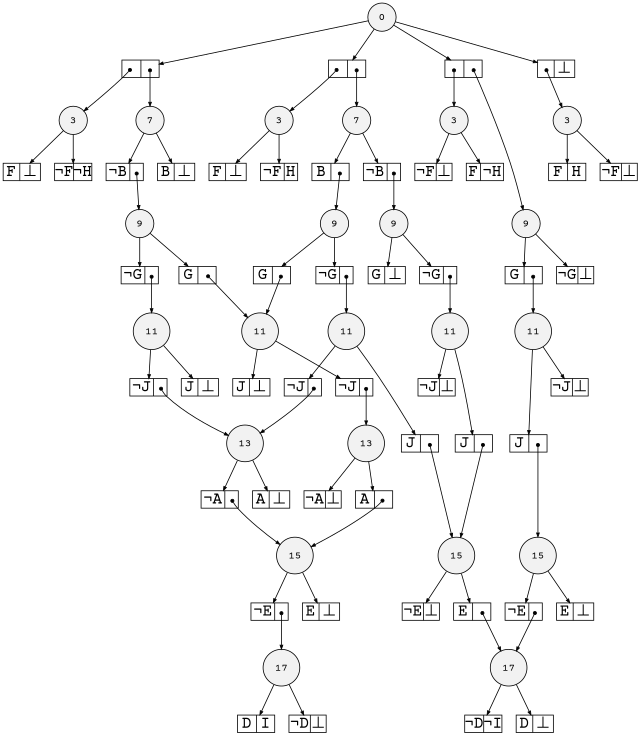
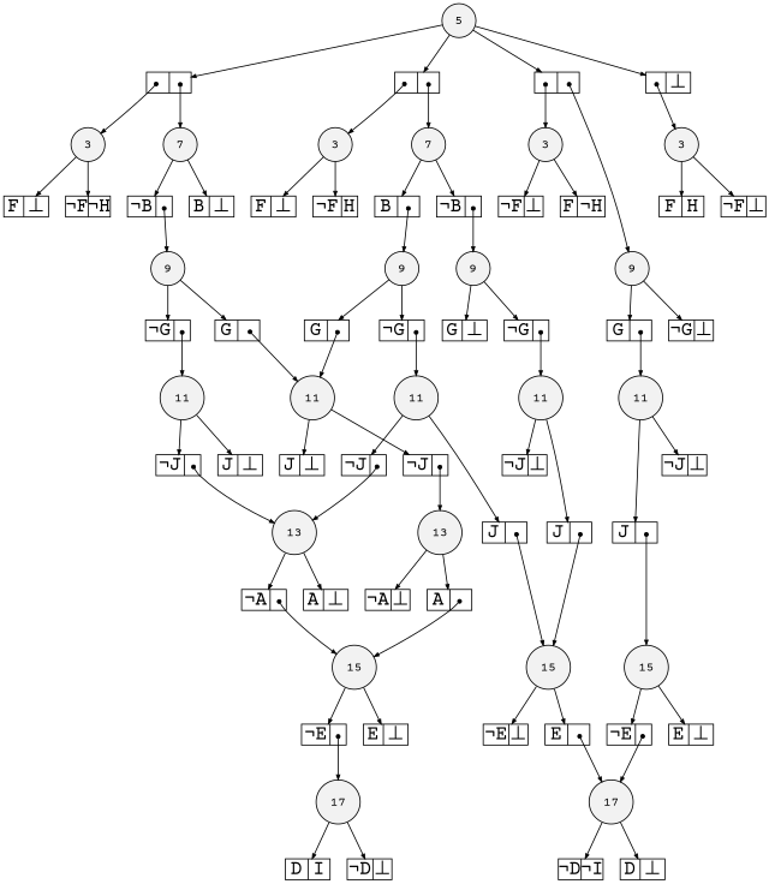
  digraph {
    fontname="Courier Prime"
    node [fillcolor=white shape=record style=filled fontname="Courier Prime" fixedsize=true fontsize=20]
    edge [arrowsize=.50 fontname="Courier Prime"]
    n1 [fillcolor=gray95 height=.25 label=17 shape=circle width=.25 fixedsize="" fontsize=""]
    n2 [fillcolor=gray95 height=.25 label=17 shape=circle width=.25 fixedsize="" fontsize=""]
    n3 [fillcolor=gray95 height=.25 label=15 shape=circle width=.25 fixedsize="" fontsize=""]
    n4 [fillcolor=gray95 height=.25 label=15 shape=circle width=.25 fixedsize="" fontsize=""]
    n5 [fillcolor=gray95 height=.25 label=15 shape=circle width=.25 fixedsize="" fontsize=""]
    n6 [fillcolor=gray95 height=.25 label=13 shape=circle width=.25 fixedsize="" fontsize=""]
    n7 [fillcolor=gray95 height=.25 label=13 shape=circle width=.25 fixedsize="" fontsize=""]
    n8 [fillcolor=gray95 height=.25 label=11 shape=circle width=.25 fixedsize="" fontsize=""]
    n9 [fillcolor=gray95 height=.25 label=11 shape=circle width=.25 fixedsize="" fontsize=""]
    n10 [fillcolor=gray95 height=.25 label=11 shape=circle width=.25 fixedsize="" fontsize=""]
    n11 [fillcolor=gray95 height=.25 label=11 shape=circle width=.25 fixedsize="" fontsize=""]
    n12 [fillcolor=gray95 height=.25 label=11 shape=circle width=.25 fixedsize="" fontsize=""]
    n13 [fillcolor=gray95 height=.25 label=9 shape=circle width=.25 fixedsize="" fontsize=""]
    n14 [fillcolor=gray95 height=.25 label=9 shape=circle width=.25 fixedsize="" fontsize=""]
    n15 [fillcolor=gray95 height=.25 label=9 shape=circle width=.25 fixedsize="" fontsize=""]
    n16 [fillcolor=gray95 height=.25 label=9 shape=circle width=.25 fixedsize="" fontsize=""]
    n17 [fillcolor=gray95 height=.25 label=7 shape=circle width=.25 fixedsize="" fontsize=""]
    n18 [fillcolor=gray95 height=.25 label=7 shape=circle width=.25 fixedsize="" fontsize=""]
-   n19 [fillcolor=gray95 height=.25 label=0 shape=circle width=.25 fixedsize="" fontsize=""]
+   n19 [fillcolor=gray95 height=.25 label=5 shape=circle width=.25 fixedsize="" fontsize=""]
    n20 [fillcolor=gray95 height=.25 label=3 shape=circle width=.25 fixedsize="" fontsize=""]
    n21 [fillcolor=gray95 height=.25 label=3 shape=circle width=.25 fixedsize="" fontsize=""]
    n22 [fillcolor=gray95 height=.25 label=3 shape=circle width=.25 fixedsize="" fontsize=""]
    n23 [fillcolor=gray95 height=.25 label=3 shape=circle width=.25 fixedsize="" fontsize=""]
    n24 [height=.30 label="<L>D|<R>I" width=.65]
    n25 [height=.30 label="<L>&not;D|<R>&#8869;" width=.65]
    n26 [height=.30 label="<L>&not;D|<R>&not;I" width=.65]
    n27 [height=.30 label="<L>D|<R>&#8869;" width=.65]
    n28 [height=.30 label="<L>&not;E|<R>" width=.65]
    n29 [height=.30 label="<L>E|<R>&#8869;" width=.65]
    n30 [height=.30 label="<L>E|<R>" width=.65]
    n31 [height=.30 label="<L>&not;E|<R>&#8869;" width=.65]
    n32 [height=.30 label="<L>&not;E|<R>" width=.65]
    n33 [height=.30 label="<L>E|<R>&#8869;" width=.65]
    n34 [height=.30 label="<L>&not;A|<R>" width=.65]
    n35 [height=.30 label="<L>A|<R>&#8869;" width=.65]
    n36 [height=.30 label="<L>A|<R>" width=.65]
    n37 [height=.30 label="<L>&not;A|<R>&#8869;" width=.65]
    n38 [height=.30 label="<L>&not;J|<R>" width=.65]
    n39 [height=.30 label="<L>J|<R>&#8869;" width=.65]
    n40 [height=.30 label="<L>&not;J|<R>" width=.65]
    n41 [height=.30 label="<L>J|<R>&#8869;" width=.65]
    n42 [height=.30 label="<L>&not;J|<R>" width=.65]
    n43 [height=.30 label="<L>J|<R>" width=.65]
    n44 [height=.30 label="<L>J|<R>" width=.65]
    n45 [height=.30 label="<L>&not;J|<R>&#8869;" width=.65]
    n46 [height=.30 label="<L>J|<R>" width=.65]
    n47 [height=.30 label="<L>&not;J|<R>&#8869;" width=.65]
    n48 [height=.30 label="<L>&not;G|<R>" width=.65]
    n49 [height=.30 label="<L>G|<R>" width=.65]
    n50 [height=.30 label="<L>&not;G|<R>" width=.65]
    n51 [height=.30 label="<L>G|<R>" width=.65]
    n52 [height=.30 label="<L>&not;G|<R>" width=.65]
    n53 [height=.30 label="<L>G|<R>&#8869;" width=.65]
    n54 [height=.30 label="<L>G|<R>" width=.65]
    n55 [height=.30 label="<L>&not;G|<R>&#8869;" width=.65]
    n56 [height=.30 label="<L>&not;B|<R>" width=.65]
    n57 [height=.30 label="<L>B|<R>&#8869;" width=.65]
    n58 [height=.30 label="<L>B|<R>" width=.65]
    n59 [height=.30 label="<L>&not;B|<R>" width=.65]
    n60 [height=.30 label="<L>|<R>" width=.65]
    n61 [height=.30 label="<L>|<R>" width=.65]
    n62 [height=.30 label="<L>|<R>" width=.65]
    n63 [height=.30 label="<L>|<R>&#8869;" width=.65]
    n64 [height=.30 label="<L>&not;F|<R>&not;H" width=.65]
    n65 [height=.30 label="<L>F|<R>&#8869;" width=.65]
    n66 [height=.30 label="<L>&not;F|<R>H" width=.65]
    n67 [height=.30 label="<L>F|<R>&#8869;" width=.65]
    n68 [height=.30 label="<L>F|<R>&not;H" width=.65]
    n69 [height=.30 label="<L>&not;F|<R>&#8869;" width=.65]
    n70 [height=.30 label="<L>F|<R>H" width=.65]
    n71 [height=.30 label="<L>&not;F|<R>&#8869;" width=.65]
    subgraph sub_1 {
      rank=same
      n1
      n2
    }
    subgraph sub_2 {
      rank=same
      n3
      n4
      n5
    }
    subgraph sub_3 {
      rank=same
      n6
      n7
    }
    subgraph sub_4 {
      rank=same
      n8
      n9
      n10
      n11
      n12
    }
    subgraph sub_5 {
      rank=same
      n13
      n14
      n15
      n16
    }
    subgraph sub_6 {
      rank=same
      n17
      n18
    }
    subgraph sub_7 {
      rank=same
      n19
    }
    subgraph sub_8 {
      rank=same
      n20
      n21
      n22
      n23
    }
    n1 -> n24
    n1 -> n25
    n2 -> n26
    n2 -> n27
    n3 -> n28
    n3 -> n29
    n4 -> n30
    n4 -> n31
    n5 -> n32
    n5 -> n33
    n6 -> n34
    n6 -> n35
    n7 -> n36
    n7 -> n37
    n8 -> n38
    n8 -> n39
    n9 -> n40
    n9 -> n41
    n10 -> n42
    n10 -> n43
    n11 -> n44
    n11 -> n45
    n12 -> n46
    n12 -> n47
    n13 -> n48
    n13 -> n49
    n14 -> n50
    n14 -> n51
    n15 -> n52
    n15 -> n53
    n16 -> n54
    n16 -> n55
    n17 -> n56
    n17 -> n57
    n18 -> n58
    n18 -> n59
    n19 -> n60
    n19 -> n61
    n19 -> n62
    n19 -> n63
    n20 -> n64
    n20 -> n65
    n21 -> n66
    n21 -> n67
    n22 -> n68
    n22 -> n69
    n23 -> n70
    n23 -> n71
    n28 -> n1 [arrowtail=dot dir=both tailclip=false tailport="R:c"]
    n30 -> n2 [arrowtail=dot dir=both tailclip=false tailport="R:c"]
    n32 -> n2 [arrowtail=dot dir=both tailclip=false tailport="R:c"]
    n34 -> n3 [arrowtail=dot dir=both tailclip=false tailport="R:c"]
    n36 -> n3 [arrowtail=dot dir=both tailclip=false tailport="R:c"]
    n38 -> n6 [arrowtail=dot dir=both tailclip=false tailport="R:c"]
    n40 -> n7 [arrowtail=dot dir=both tailclip=false tailport="R:c"]
    n42 -> n6 [arrowtail=dot dir=both tailclip=false tailport="R:c"]
    n43 -> n4 [arrowtail=dot dir=both tailclip=false tailport="R:c"]
    n44 -> n4 [arrowtail=dot dir=both tailclip=false tailport="R:c"]
    n46 -> n5 [arrowtail=dot dir=both tailclip=false tailport="R:c"]
    n48 -> n8 [arrowtail=dot dir=both tailclip=false tailport="R:c"]
    n49 -> n9 [arrowtail=dot dir=both tailclip=false tailport="R:c"]
    n50 -> n10 [arrowtail=dot dir=both tailclip=false tailport="R:c"]
    n51 -> n9 [arrowtail=dot dir=both tailclip=false tailport="R:c"]
    n52 -> n11 [arrowtail=dot dir=both tailclip=false tailport="R:c"]
    n54 -> n12 [arrowtail=dot dir=both tailclip=false tailport="R:c"]
    n56 -> n13 [arrowtail=dot dir=both tailclip=false tailport="R:c"]
    n58 -> n14 [arrowtail=dot dir=both tailclip=false tailport="R:c"]
    n59 -> n15 [arrowtail=dot dir=both tailclip=false tailport="R:c"]
    n60 -> n17 [arrowtail=dot dir=both tailclip=false tailport="R:c"]
    n60 -> n20 [arrowtail=dot dir=both tailclip=false tailport="L:c"]
    n61 -> n18 [arrowtail=dot dir=both tailclip=false tailport="R:c"]
    n61 -> n21 [arrowtail=dot dir=both tailclip=false tailport="L:c"]
    n62 -> n16 [arrowtail=dot dir=both tailclip=false tailport="R:c"]
    n62 -> n22 [arrowtail=dot dir=both tailclip=false tailport="L:c"]
    n63 -> n23 [arrowtail=dot dir=both tailclip=false tailport="L:c"]
  }
